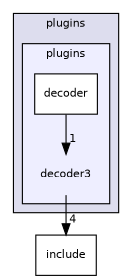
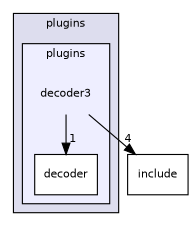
  digraph {
    compound=true
    node [fontname=Helvetica fontsize=10 shape=box]
    edge [labeldistance=1.5 labelfontname=Helvetica labelfontsize=10]
    n1 [label=decoder3 shape=plaintext]
    n2 [color=black fillcolor=white label=decoder style=filled]
    n3 [label=include]
    subgraph cluster_1 {
      bgcolor="#ddddee"
      fontname=Helvetica
      fontsize=10
      label=plugins
      pencolor=black
      subgraph cluster_2 {
        bgcolor="#eeeeff"
        fontname=Helvetica
        fontsize=10
        label=plugins
        pencolor=black
        n1
        n2
      }
    }
-   n2 -> n1 [headlabel=1]
+   n1 -> n2 [headlabel=1]
    n1 -> n3 [headlabel=4]
  }
